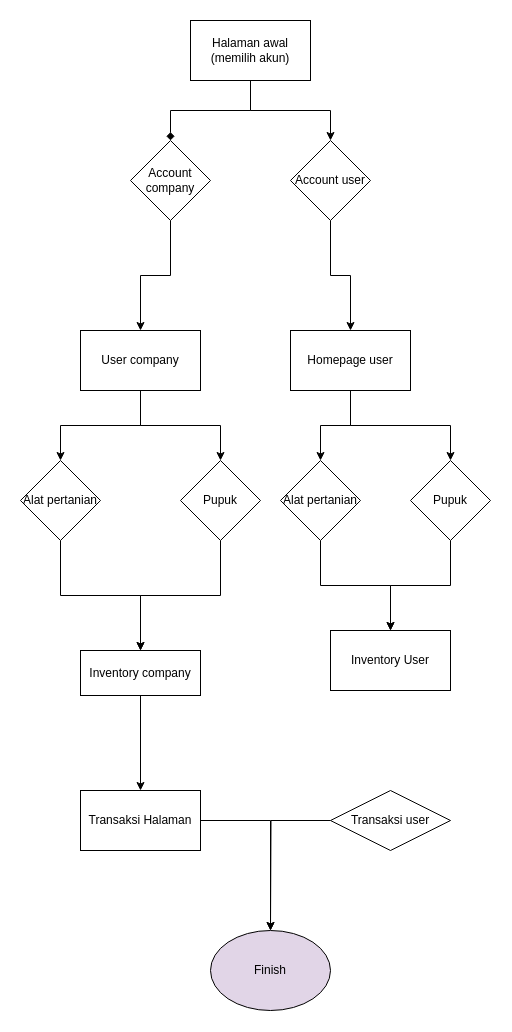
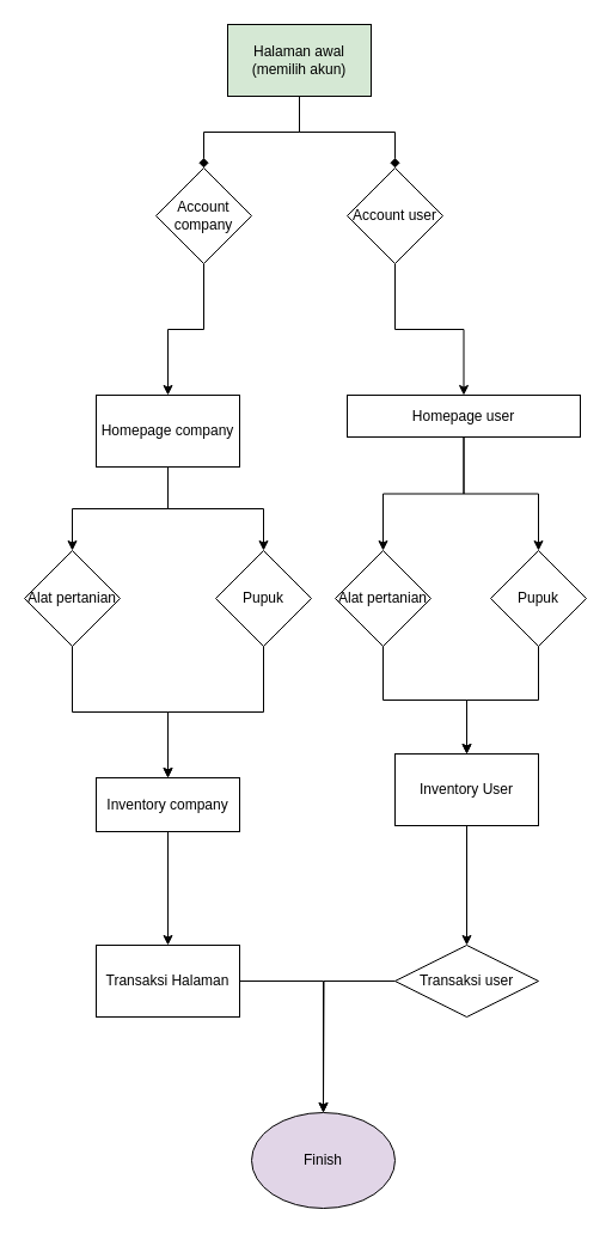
  <mxCell id="0" />
  <mxCell id="1" parent="0" />
  <mxCell id="2" style="edgeStyle=orthogonalEdgeStyle;rounded=0;orthogonalLoop=1;jettySize=auto;html=1;entryX=0.5;entryY=0;entryDx=0;entryDy=0;endArrow=diamond;" edge="1" parent="1" source="4" target="6"><mxGeometry relative="1" as="geometry" /></mxCell>
- <mxCell id="3" style="edgeStyle=orthogonalEdgeStyle;rounded=0;orthogonalLoop=1;jettySize=auto;html=1;entryX=0.5;entryY=0;entryDx=0;entryDy=0;" edge="1" parent="1" source="4" target="8"><mxGeometry relative="1" as="geometry" /></mxCell>
- <mxCell id="4" value="Halaman awal (memilih akun)" style="rounded=0;whiteSpace=wrap;html=1;" vertex="1" parent="1"><mxGeometry x="190" y="20" width="120" height="60" as="geometry" /></mxCell>
+ <mxCell id="3" style="edgeStyle=orthogonalEdgeStyle;rounded=0;orthogonalLoop=1;jettySize=auto;html=1;entryX=0.5;entryY=0;entryDx=0;entryDy=0;endArrow=diamond;" edge="1" parent="1" source="4" target="8"><mxGeometry relative="1" as="geometry" /></mxCell>
+ <mxCell id="4" value="Halaman awal (memilih akun)" style="rounded=0;whiteSpace=wrap;html=1;fillColor=#d5e8d4;" vertex="1" parent="1"><mxGeometry x="190" y="20" width="120" height="60" as="geometry" /></mxCell>
  <mxCell id="5" style="edgeStyle=orthogonalEdgeStyle;rounded=0;orthogonalLoop=1;jettySize=auto;html=1;entryX=0.5;entryY=0;entryDx=0;entryDy=0;" edge="1" parent="1" source="6" target="11"><mxGeometry relative="1" as="geometry" /></mxCell>
  <mxCell id="6" value="Account company" style="rhombus;whiteSpace=wrap;html=1;" vertex="1" parent="1"><mxGeometry x="130" y="140" width="80" height="80" as="geometry" /></mxCell>
  <mxCell id="7" style="edgeStyle=orthogonalEdgeStyle;rounded=0;orthogonalLoop=1;jettySize=auto;html=1;entryX=0.5;entryY=0;entryDx=0;entryDy=0;" edge="1" parent="1" source="8" target="14"><mxGeometry relative="1" as="geometry" /></mxCell>
  <mxCell id="8" value="Account user" style="rhombus;whiteSpace=wrap;html=1;" vertex="1" parent="1"><mxGeometry x="290" y="140" width="80" height="80" as="geometry" /></mxCell>
  <mxCell id="9" style="edgeStyle=orthogonalEdgeStyle;rounded=0;orthogonalLoop=1;jettySize=auto;html=1;" edge="1" parent="1" source="11" target="18"><mxGeometry relative="1" as="geometry" /></mxCell>
  <mxCell id="10" style="edgeStyle=orthogonalEdgeStyle;rounded=0;orthogonalLoop=1;jettySize=auto;html=1;" edge="1" parent="1" source="11" target="16"><mxGeometry relative="1" as="geometry" /></mxCell>
- <mxCell id="11" value="User company" style="rounded=0;whiteSpace=wrap;html=1;" vertex="1" parent="1"><mxGeometry x="80" y="330" width="120" height="60" as="geometry" /></mxCell>
+ <mxCell id="11" value="Homepage company" style="rounded=0;whiteSpace=wrap;html=1;" vertex="1" parent="1"><mxGeometry x="80" y="330" width="120" height="60" as="geometry" /></mxCell>
  <mxCell id="12" style="edgeStyle=orthogonalEdgeStyle;rounded=0;orthogonalLoop=1;jettySize=auto;html=1;entryX=0.5;entryY=0;entryDx=0;entryDy=0;" edge="1" parent="1" source="14" target="20"><mxGeometry relative="1" as="geometry" /></mxCell>
  <mxCell id="13" style="edgeStyle=orthogonalEdgeStyle;rounded=0;orthogonalLoop=1;jettySize=auto;html=1;entryX=0.5;entryY=0;entryDx=0;entryDy=0;" edge="1" parent="1" source="14" target="22"><mxGeometry relative="1" as="geometry"><mxPoint x="460" y="600" as="targetPoint" /></mxGeometry></mxCell>
- <mxCell id="14" value="Homepage user" style="rounded=0;whiteSpace=wrap;html=1;" vertex="1" parent="1"><mxGeometry x="290" y="330" width="120" height="60" as="geometry" /></mxCell>
+ <mxCell id="14" value="Homepage user" style="rounded=0;whiteSpace=wrap;html=1;" vertex="1" parent="1"><mxGeometry x="290" y="330" width="195" height="35" as="geometry" /></mxCell>
  <mxCell id="15" style="edgeStyle=orthogonalEdgeStyle;rounded=0;orthogonalLoop=1;jettySize=auto;html=1;entryX=0.5;entryY=0;entryDx=0;entryDy=0;" edge="1" parent="1" source="16" target="24"><mxGeometry relative="1" as="geometry" /></mxCell>
  <mxCell id="16" value="Alat pertanian" style="rhombus;whiteSpace=wrap;html=1;" vertex="1" parent="1"><mxGeometry x="20" y="460" width="80" height="80" as="geometry" /></mxCell>
  <mxCell id="17" style="edgeStyle=orthogonalEdgeStyle;rounded=0;orthogonalLoop=1;jettySize=auto;html=1;entryX=0.5;entryY=0;entryDx=0;entryDy=0;" edge="1" parent="1" source="18" target="24"><mxGeometry relative="1" as="geometry" /></mxCell>
  <mxCell id="18" value="Pupuk" style="rhombus;whiteSpace=wrap;html=1;" vertex="1" parent="1"><mxGeometry x="180" y="460" width="80" height="80" as="geometry" /></mxCell>
  <mxCell id="19" style="edgeStyle=orthogonalEdgeStyle;rounded=0;orthogonalLoop=1;jettySize=auto;html=1;entryX=0.5;entryY=0;entryDx=0;entryDy=0;" edge="1" parent="1" source="20" target="26"><mxGeometry relative="1" as="geometry" /></mxCell>
  <mxCell id="20" value="Alat pertanian" style="rhombus;whiteSpace=wrap;html=1;" vertex="1" parent="1"><mxGeometry x="280" y="460" width="80" height="80" as="geometry" /></mxCell>
  <mxCell id="21" style="edgeStyle=orthogonalEdgeStyle;rounded=0;orthogonalLoop=1;jettySize=auto;html=1;entryX=0.5;entryY=0;entryDx=0;entryDy=0;" edge="1" parent="1" source="22" target="26"><mxGeometry relative="1" as="geometry" /></mxCell>
  <mxCell id="22" value="Pupuk" style="rhombus;whiteSpace=wrap;html=1;" vertex="1" parent="1"><mxGeometry x="410" y="460" width="80" height="80" as="geometry" /></mxCell>
  <mxCell id="23" style="edgeStyle=orthogonalEdgeStyle;rounded=0;orthogonalLoop=1;jettySize=auto;html=1;entryX=0.5;entryY=0;entryDx=0;entryDy=0;" edge="1" parent="1" source="24" target="28"><mxGeometry relative="1" as="geometry" /></mxCell>
  <mxCell id="24" value="Inventory company" style="rounded=0;whiteSpace=wrap;html=1;" vertex="1" parent="1"><mxGeometry x="80" y="650" width="120" height="45" as="geometry" /></mxCell>
+ <mxCell id="25" style="edgeStyle=orthogonalEdgeStyle;rounded=0;orthogonalLoop=1;jettySize=auto;html=1;entryX=0.5;entryY=0;entryDx=0;entryDy=0;" edge="1" parent="1" source="26" target="30"><mxGeometry relative="1" as="geometry" /></mxCell>
  <mxCell id="26" value="Inventory User" style="rounded=0;whiteSpace=wrap;html=1;" vertex="1" parent="1"><mxGeometry x="330" y="630" width="120" height="60" as="geometry" /></mxCell>
  <mxCell id="27" style="edgeStyle=orthogonalEdgeStyle;rounded=0;orthogonalLoop=1;jettySize=auto;html=1;entryX=0.5;entryY=0;entryDx=0;entryDy=0;" edge="1" parent="1" source="28" target="31"><mxGeometry relative="1" as="geometry" /></mxCell>
  <mxCell id="28" value="Transaksi Halaman" style="rounded=0;whiteSpace=wrap;html=1;" vertex="1" parent="1"><mxGeometry x="80" y="790" width="120" height="60" as="geometry" /></mxCell>
  <mxCell id="29" style="edgeStyle=orthogonalEdgeStyle;rounded=0;orthogonalLoop=1;jettySize=auto;html=1;" edge="1" parent="1" source="30"><mxGeometry relative="1" as="geometry"><mxPoint x="270" y="930" as="targetPoint" /></mxGeometry></mxCell>
  <mxCell id="30" value="Transaksi user" style="rhombus;whiteSpace=wrap;html=1;" vertex="1" parent="1"><mxGeometry x="330" y="790" width="120" height="60" as="geometry" /></mxCell>
  <mxCell id="31" value="Finish" style="ellipse;whiteSpace=wrap;html=1;fillColor=#e1d5e7;" vertex="1" parent="1"><mxGeometry x="210" y="930" width="120" height="80" as="geometry" /></mxCell>
